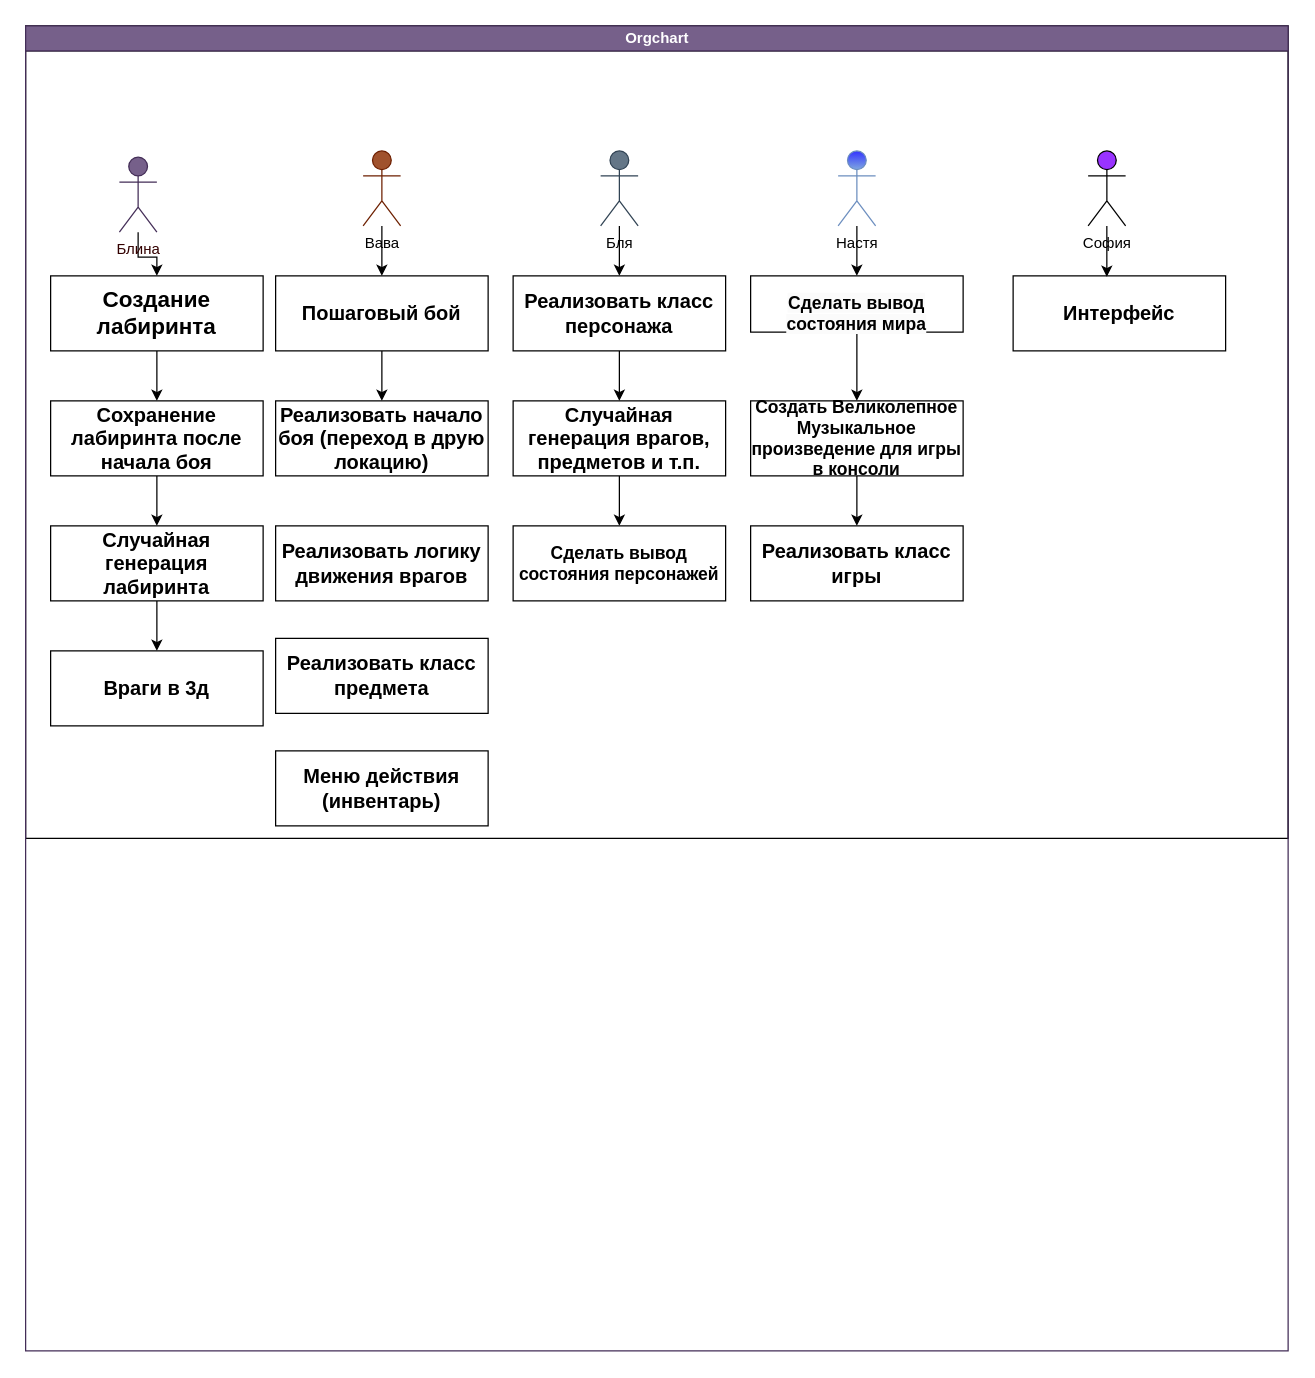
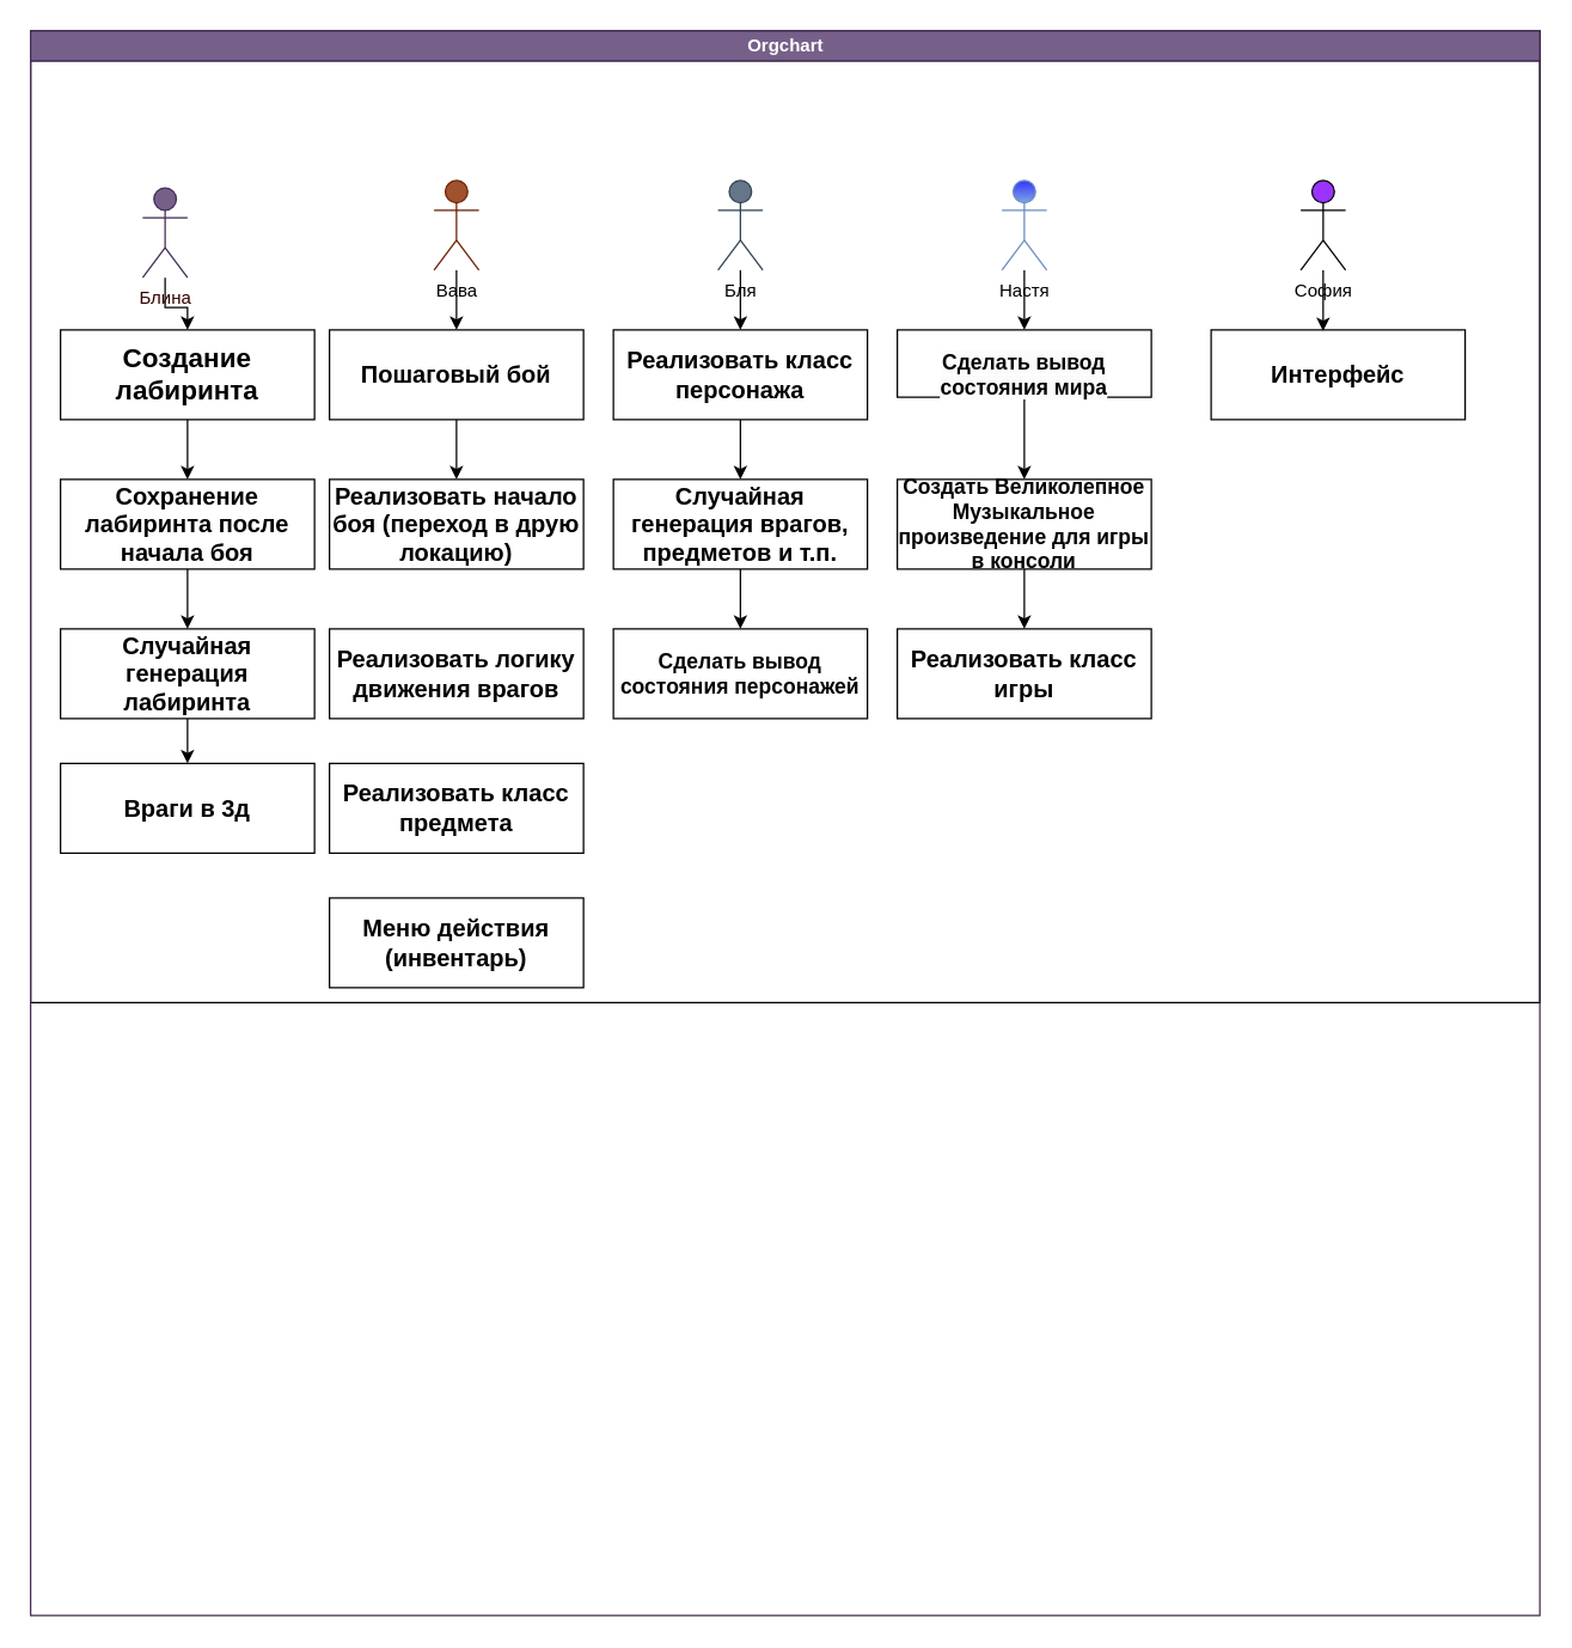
  <mxCell id="0" />
  <mxCell id="1" parent="0" />
  <mxCell id="2" value="Orgchart" style="swimlane;html=1;startSize=20;horizontal=1;containerType=tree;glass=0;" parent="1" vertex="1"><mxGeometry x="20" y="20" width="1010" height="650" as="geometry" /></mxCell>
  <mxCell id="3" value="Orgchart" style="swimlane;html=1;startSize=20;horizontal=1;containerType=tree;glass=0;fillColor=#76608a;fontColor=#ffffff;strokeColor=#432D57;" parent="1" vertex="1"><mxGeometry x="20" y="20" width="1010" height="1060" as="geometry" /></mxCell>
  <mxCell id="4" style="edgeStyle=orthogonalEdgeStyle;rounded=0;orthogonalLoop=1;jettySize=auto;html=1;" parent="3" source="5" target="17" edge="1"><mxGeometry relative="1" as="geometry" /></mxCell>
  <mxCell id="5" value="&lt;font style=&quot;font-size: 18px;&quot;&gt;&lt;b&gt;Создание лабиринта&lt;/b&gt;&lt;/font&gt;" style="rounded=0;whiteSpace=wrap;html=1;" parent="3" vertex="1"><mxGeometry x="20" y="200" width="170" height="60" as="geometry" /></mxCell>
  <mxCell id="6" value="&lt;font size=&quot;3&quot;&gt;&lt;b&gt;Интерфейс&lt;/b&gt;&lt;/font&gt;" style="rounded=0;whiteSpace=wrap;html=1;" parent="3" vertex="1"><mxGeometry x="790" y="200" width="170" height="60" as="geometry" /></mxCell>
  <mxCell id="7" style="edgeStyle=orthogonalEdgeStyle;rounded=0;orthogonalLoop=1;jettySize=auto;html=1;entryX=0.5;entryY=0;entryDx=0;entryDy=0;" parent="3" source="8" target="22" edge="1"><mxGeometry relative="1" as="geometry" /></mxCell>
  <mxCell id="8" value="&lt;font size=&quot;3&quot;&gt;Случайная генерация врагов, предметов и т.п.&lt;/font&gt;" style="rounded=0;whiteSpace=wrap;html=1;fontStyle=1" parent="3" vertex="1"><mxGeometry x="390" y="300" width="170" height="60" as="geometry" /></mxCell>
  <mxCell id="9" style="edgeStyle=orthogonalEdgeStyle;rounded=0;orthogonalLoop=1;jettySize=auto;html=1;entryX=0.5;entryY=0;entryDx=0;entryDy=0;" parent="3" source="10" target="11" edge="1"><mxGeometry relative="1" as="geometry" /></mxCell>
  <mxCell id="10" value="&lt;font size=&quot;3&quot;&gt;&lt;b&gt;Пошаговый бой&lt;/b&gt;&lt;/font&gt;" style="rounded=0;whiteSpace=wrap;html=1;" parent="3" vertex="1"><mxGeometry x="200" y="200" width="170" height="60" as="geometry" /></mxCell>
  <mxCell id="11" value="&lt;font size=&quot;3&quot;&gt;&lt;b&gt;Реализовать начало боя (переход в друю локацию)&lt;/b&gt;&lt;/font&gt;" style="rounded=0;whiteSpace=wrap;html=1;" parent="3" vertex="1"><mxGeometry x="200" y="300" width="170" height="60" as="geometry" /></mxCell>
  <mxCell id="12" value="&lt;font size=&quot;3&quot;&gt;&lt;b&gt;Реализовать класс игры&lt;/b&gt;&lt;/font&gt;" style="rounded=0;whiteSpace=wrap;html=1;" parent="3" vertex="1"><mxGeometry x="580" y="400" width="170" height="60" as="geometry" /></mxCell>
  <mxCell id="13" style="edgeStyle=orthogonalEdgeStyle;rounded=0;orthogonalLoop=1;jettySize=auto;html=1;entryX=0.5;entryY=0;entryDx=0;entryDy=0;" parent="3" source="14" target="8" edge="1"><mxGeometry relative="1" as="geometry" /></mxCell>
  <mxCell id="14" value="&lt;b style=&quot;border-color: var(--border-color); font-size: medium;&quot;&gt;Реализовать класс персонажа&lt;/b&gt;" style="rounded=0;whiteSpace=wrap;html=1;" parent="3" vertex="1"><mxGeometry x="390" y="200" width="170" height="60" as="geometry" /></mxCell>
  <mxCell id="15" value="&lt;b style=&quot;border-color: var(--border-color); font-size: medium;&quot;&gt;Реализовать класс предмета&lt;/b&gt;" style="rounded=0;whiteSpace=wrap;html=1;" parent="3" vertex="1"><mxGeometry x="200" y="490" width="170" height="60" as="geometry" /></mxCell>
  <mxCell id="16" value="&lt;font size=&quot;3&quot;&gt;&lt;b&gt;Реализовать логику движения врагов&lt;/b&gt;&lt;/font&gt;" style="rounded=0;whiteSpace=wrap;html=1;" parent="3" vertex="1"><mxGeometry x="200" y="400" width="170" height="60" as="geometry" /></mxCell>
  <mxCell id="17" value="&lt;font size=&quot;3&quot;&gt;&lt;b&gt;Сохранение лабиринта после начала боя&lt;/b&gt;&lt;/font&gt;" style="rounded=0;whiteSpace=wrap;html=1;" parent="3" vertex="1"><mxGeometry x="20" y="300" width="170" height="60" as="geometry" /></mxCell>
  <mxCell id="18" style="edgeStyle=orthogonalEdgeStyle;rounded=0;orthogonalLoop=1;jettySize=auto;html=1;" parent="3" source="19" target="12" edge="1"><mxGeometry relative="1" as="geometry" /></mxCell>
  <mxCell id="19" value="&lt;b style=&quot;font-size: 14px;&quot;&gt;&lt;font style=&quot;font-size: 14px;&quot;&gt;Создать Великолепное Музыкальное произведение для игры в консоли&lt;/font&gt;&lt;/b&gt;" style="rounded=0;whiteSpace=wrap;html=1;fontSize=14;" parent="3" vertex="1"><mxGeometry x="580" y="300" width="170" height="60" as="geometry" /></mxCell>
  <mxCell id="20" style="edgeStyle=orthogonalEdgeStyle;rounded=0;orthogonalLoop=1;jettySize=auto;html=1;entryX=0.5;entryY=0;entryDx=0;entryDy=0;" parent="3" source="21" target="19" edge="1"><mxGeometry relative="1" as="geometry" /></mxCell>
  <mxCell id="21" value="&lt;br&gt;&lt;b style=&quot;border-color: var(--border-color); color: rgb(0, 0, 0); font-family: Helvetica; font-size: 14px; font-style: normal; font-variant-ligatures: normal; font-variant-caps: normal; letter-spacing: normal; orphans: 2; text-align: center; text-indent: 0px; text-transform: none; widows: 2; word-spacing: 0px; -webkit-text-stroke-width: 0px; background-color: rgb(251, 251, 251); text-decoration-thickness: initial; text-decoration-style: initial; text-decoration-color: initial;&quot;&gt;Сделать вывод состояния мира&lt;/b&gt;&lt;br&gt;" style="rounded=0;whiteSpace=wrap;html=1;" parent="3" vertex="1"><mxGeometry x="580" y="200" width="170" height="45" as="geometry" /></mxCell>
  <mxCell id="22" value="&lt;font style=&quot;font-size: 14px;&quot;&gt;&lt;b&gt;Сделать вывод состояния персонажей&lt;/b&gt;&lt;/font&gt;" style="rounded=0;whiteSpace=wrap;html=1;" parent="3" vertex="1"><mxGeometry x="390" y="400" width="170" height="60" as="geometry" /></mxCell>
  <mxCell id="23" style="edgeStyle=orthogonalEdgeStyle;rounded=0;orthogonalLoop=1;jettySize=auto;html=1;" parent="3" source="24" target="5" edge="1"><mxGeometry relative="1" as="geometry" /></mxCell>
  <mxCell id="24" value="&lt;font color=&quot;#330000&quot;&gt;Блина&lt;/font&gt;" style="shape=umlActor;verticalLabelPosition=bottom;verticalAlign=top;html=1;outlineConnect=0;fillColor=#76608a;strokeColor=#432D57;fontColor=#ffffff;" parent="3" vertex="1"><mxGeometry x="75" y="105" width="30" height="60" as="geometry" /></mxCell>
  <mxCell id="25" style="edgeStyle=orthogonalEdgeStyle;rounded=0;orthogonalLoop=1;jettySize=auto;html=1;entryX=0.5;entryY=0;entryDx=0;entryDy=0;" parent="3" source="26" target="10" edge="1"><mxGeometry relative="1" as="geometry" /></mxCell>
  <mxCell id="26" value="&lt;font color=&quot;#000000&quot;&gt;Вава&lt;/font&gt;" style="shape=umlActor;verticalLabelPosition=bottom;verticalAlign=top;html=1;outlineConnect=0;fillColor=#a0522d;fontColor=#ffffff;strokeColor=#6D1F00;" parent="3" vertex="1"><mxGeometry x="270" y="100" width="30" height="60" as="geometry" /></mxCell>
  <mxCell id="27" style="edgeStyle=orthogonalEdgeStyle;rounded=0;orthogonalLoop=1;jettySize=auto;html=1;" parent="3" source="28" target="14" edge="1"><mxGeometry relative="1" as="geometry" /></mxCell>
  <mxCell id="28" value="&lt;font color=&quot;#000000&quot;&gt;Бля&lt;/font&gt;" style="shape=umlActor;verticalLabelPosition=bottom;verticalAlign=top;html=1;outlineConnect=0;fillColor=#647687;fontColor=#ffffff;strokeColor=#314354;" parent="3" vertex="1"><mxGeometry x="460" y="100" width="30" height="60" as="geometry" /></mxCell>
  <mxCell id="29" style="edgeStyle=orthogonalEdgeStyle;rounded=0;orthogonalLoop=1;jettySize=auto;html=1;" parent="3" source="30" target="21" edge="1"><mxGeometry relative="1" as="geometry" /></mxCell>
  <mxCell id="30" value="Настя" style="shape=umlActor;verticalLabelPosition=bottom;verticalAlign=top;html=1;outlineConnect=0;fillColor=#3333FF;strokeColor=#6c8ebf;gradientColor=#7ea6e0;" parent="3" vertex="1"><mxGeometry x="650" y="100" width="30" height="60" as="geometry" /></mxCell>
- <mxCell id="31" value="&lt;font size=&quot;3&quot;&gt;&lt;b&gt;Враги в 3д&lt;/b&gt;&lt;/font&gt;" style="rounded=0;whiteSpace=wrap;html=1;" parent="3" vertex="1"><mxGeometry x="20" y="500" width="170" height="60" as="geometry" /></mxCell>
+ <mxCell id="31" value="&lt;font size=&quot;3&quot;&gt;&lt;b&gt;Враги в 3д&lt;/b&gt;&lt;/font&gt;" style="rounded=0;whiteSpace=wrap;html=1;" parent="3" vertex="1"><mxGeometry x="20" y="490" width="170" height="60" as="geometry" /></mxCell>
  <mxCell id="32" style="edgeStyle=orthogonalEdgeStyle;rounded=0;orthogonalLoop=1;jettySize=auto;html=1;entryX=0.441;entryY=0.012;entryDx=0;entryDy=0;entryPerimeter=0;" parent="3" source="33" target="6" edge="1"><mxGeometry relative="1" as="geometry" /></mxCell>
  <mxCell id="33" value="София" style="shape=umlActor;verticalLabelPosition=bottom;verticalAlign=top;html=1;outlineConnect=0;fillColor=#9933FF;" parent="3" vertex="1"><mxGeometry x="850" y="100" width="30" height="60" as="geometry" /></mxCell>
  <mxCell id="34" style="edgeStyle=orthogonalEdgeStyle;rounded=0;orthogonalLoop=1;jettySize=auto;html=1;" parent="1" source="35" target="31" edge="1"><mxGeometry relative="1" as="geometry" /></mxCell>
  <mxCell id="35" value="&lt;font size=&quot;3&quot;&gt;&lt;b&gt;Случайная генерация лабиринта&lt;/b&gt;&lt;/font&gt;" style="rounded=0;whiteSpace=wrap;html=1;" parent="1" vertex="1"><mxGeometry x="40" y="420" width="170" height="60" as="geometry" /></mxCell>
  <mxCell id="36" style="edgeStyle=orthogonalEdgeStyle;rounded=0;orthogonalLoop=1;jettySize=auto;html=1;" parent="1" source="17" target="35" edge="1"><mxGeometry relative="1" as="geometry" /></mxCell>
  <mxCell id="37" value="&lt;font size=&quot;3&quot;&gt;&lt;b&gt;Меню действия (инвентарь)&lt;/b&gt;&lt;/font&gt;" style="rounded=0;whiteSpace=wrap;html=1;" parent="1" vertex="1"><mxGeometry x="220" y="600" width="170" height="60" as="geometry" /></mxCell>
